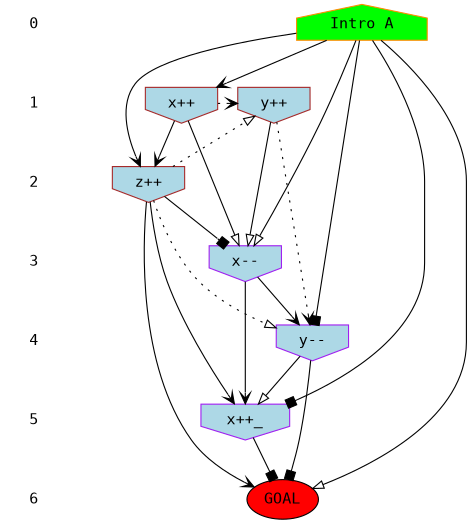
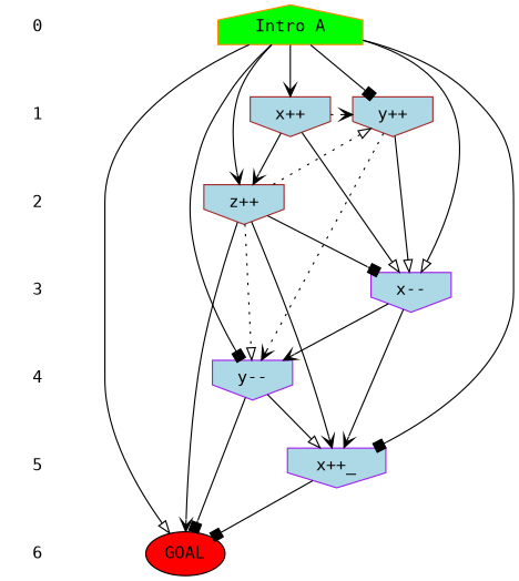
  digraph {
    fontname="DejaVu Sans Mono"
    ranksep=.5
    node [color=brown fontname="DejaVu Sans Mono" shape=plaintext style=filled]
    edge [fontname="DejaVu Sans Mono" arrowhead=vee]
    0 [style=""]
    n2 [color=darkorange fillcolor=green label="Intro A" shape=house]
    1 [color=black style=""]
    n4 [fillcolor=lightblue label="y++" shape=invhouse]
    n5 [fillcolor=lightblue label="x++" shape=invhouse]
    2 [color=darkorange style=""]
    n7 [fillcolor=lightblue label="z++" shape=invhouse]
    3 [color=purple style=""]
    n9 [color=purple fillcolor=lightblue label="x--" shape=invhouse]
    4 [color=black style=""]
    n11 [color=purple fillcolor=lightblue label="y--" shape=invhouse]
    5 [style=""]
    n13 [color=purple fillcolor=lightblue label="x++_" shape=invhouse]
    6 [color=darkorange style=""]
    n15 [color=black fillcolor=red label=GOAL shape=""]
    subgraph sub_1 {
      rank=same
      0
      n2
    }
    subgraph sub_2 {
      rank=same
      1
      n4
      n5
    }
    subgraph sub_3 {
      rank=same
      2
      n7
    }
    subgraph sub_4 {
      rank=same
      3
      n9
    }
    subgraph sub_5 {
      rank=same
      4
      n11
    }
    subgraph sub_6 {
      rank=same
      5
      n13
    }
    subgraph sub_7 {
      rank=same
      6
      n15
    }
    0 -> 1 [style=invis arrowhead=""]
+   n2 -> n4 [arrowhead=box]
    n2 -> n5
    n2 -> n7
    n2 -> n9 [arrowhead=onormal]
    n2 -> n11 [arrowhead=box]
    n2 -> n13 [arrowhead=box]
    n2 -> n15 [arrowhead=onormal]
    1 -> 2 [style=invis arrowhead=""]
    n4 -> n9 [arrowhead=onormal]
    n4 -> n11 [style=dotted]
    n5 -> n4 [style=dotted]
    n5 -> n7
    n5 -> n9 [arrowhead=onormal]
    2 -> 3 [style=invis arrowhead=""]
    n7 -> n4 [arrowhead=onormal style=dotted]
    n7 -> n9 [arrowhead=box]
    n7 -> n11 [arrowhead=onormal style=dotted]
    n7 -> n13
    n7 -> n15
    3 -> 4 [style=invis arrowhead=""]
    n9 -> n11
    n9 -> n13
    4 -> 5 [style=invis arrowhead=""]
    n11 -> n13 [arrowhead=onormal]
    n11 -> n15 [arrowhead=box]
    5 -> 6 [style=invis arrowhead=""]
    n13 -> n15 [arrowhead=box]
  }
